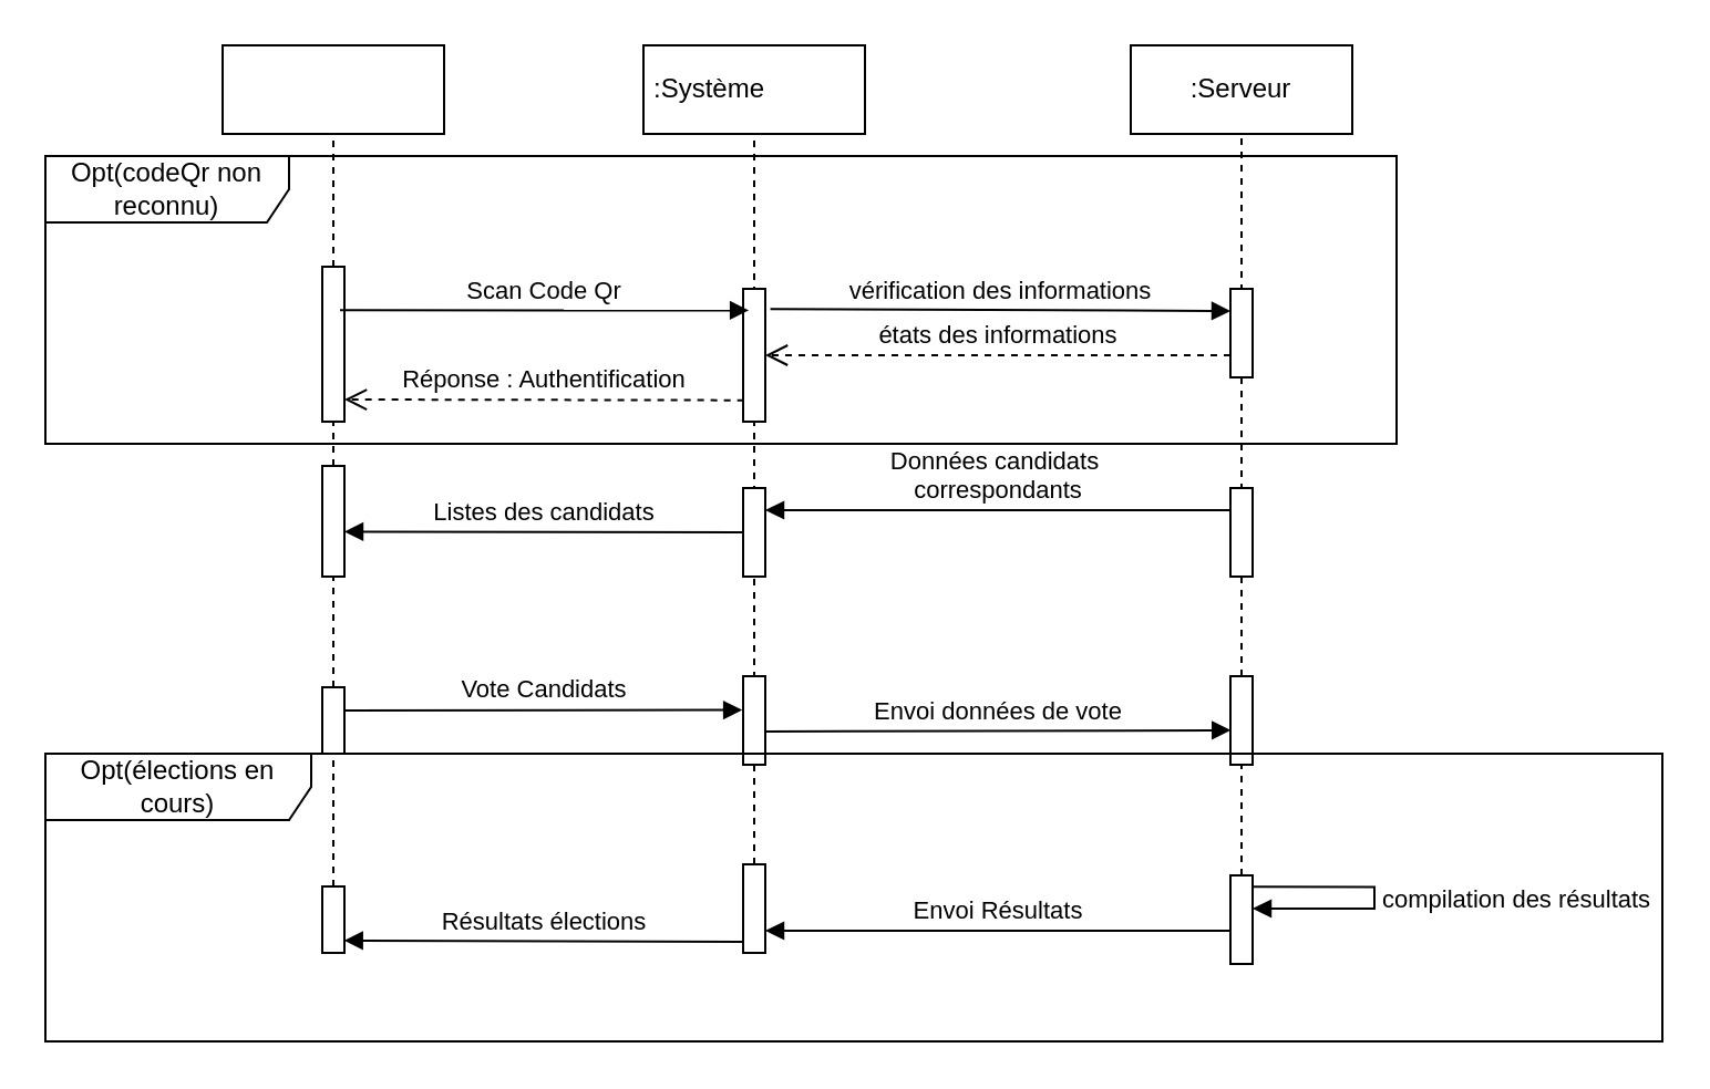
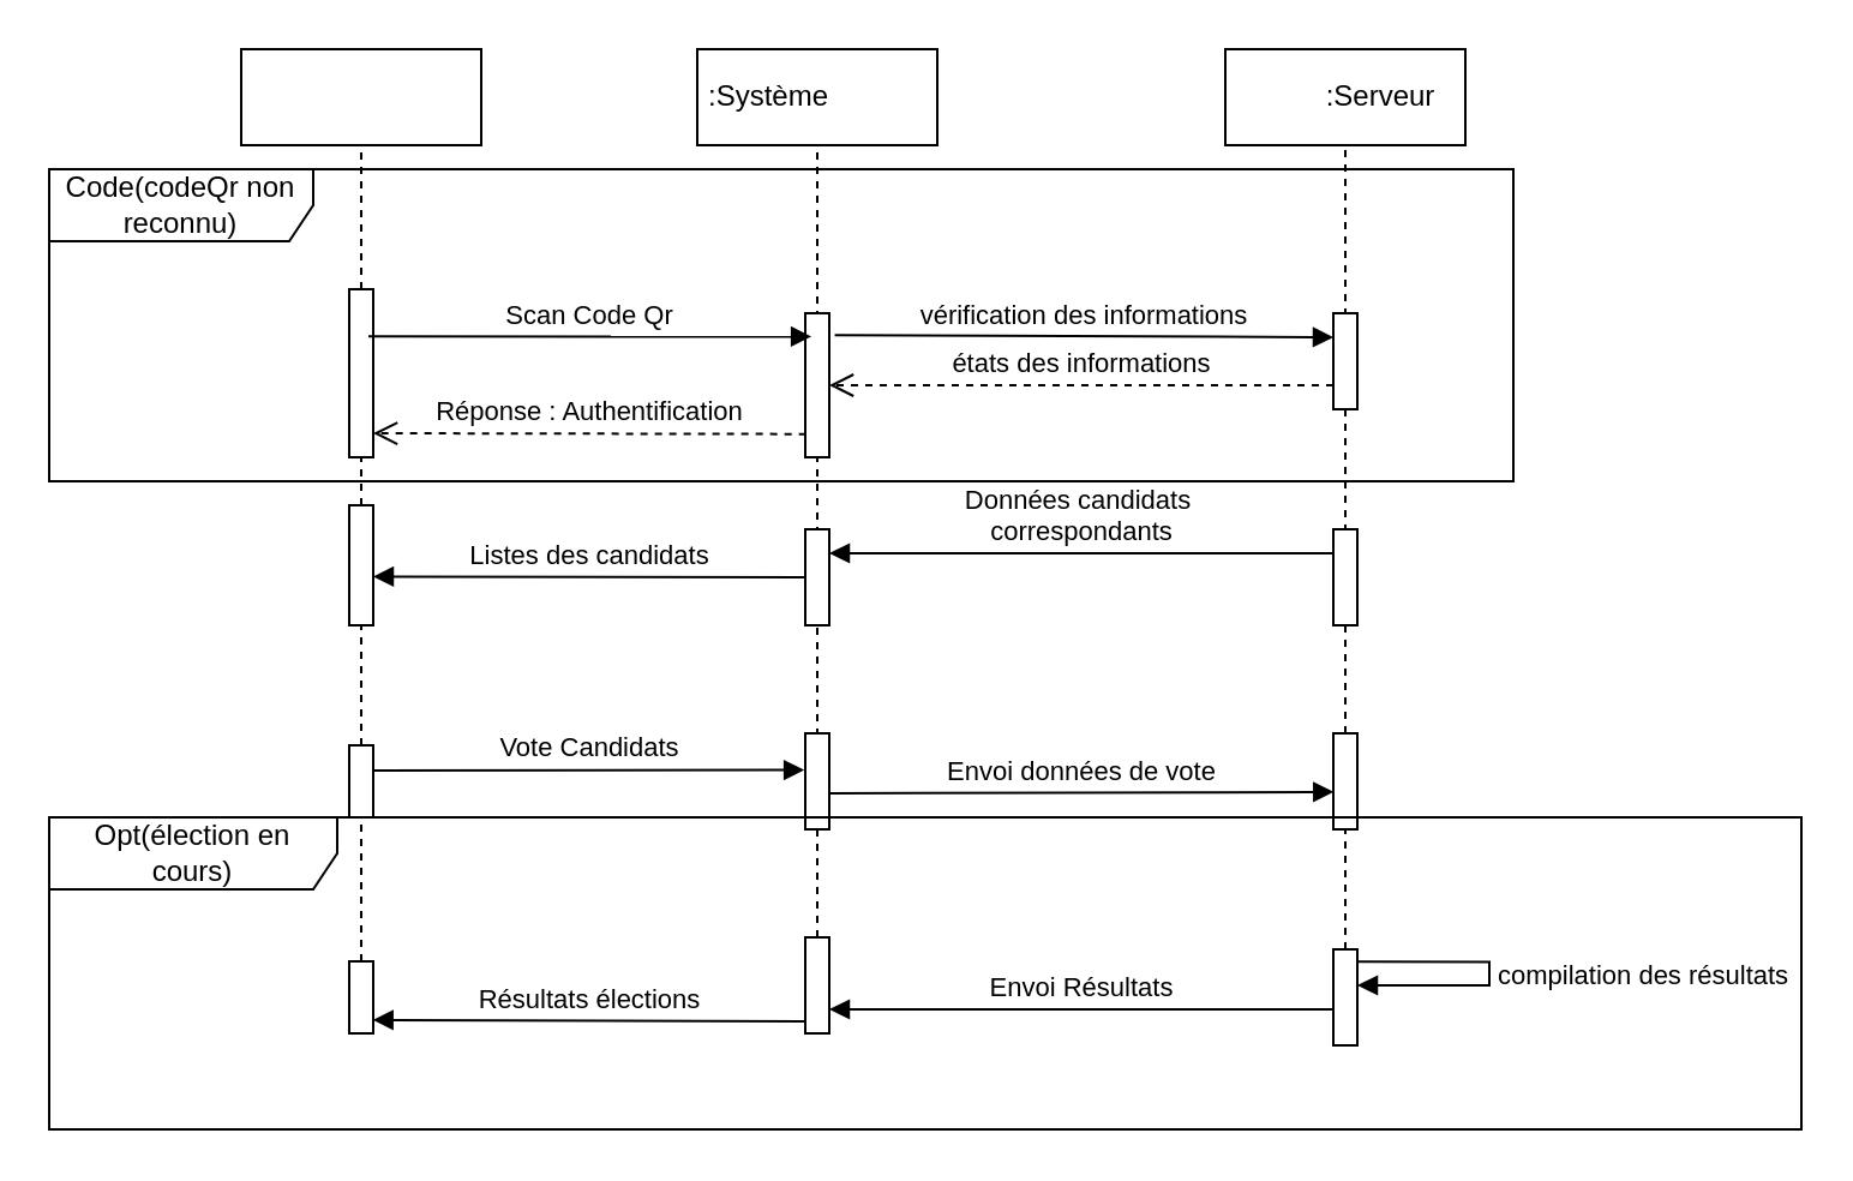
  <mxCell id="0" />
  <mxCell id="1" parent="0" />
- <mxCell id="2" value="Opt(codeQr non reconnu)" style="shape=umlFrame;whiteSpace=wrap;html=1;width=110;height=30;" parent="1" vertex="1"><mxGeometry x="20" y="70" width="610" height="130" as="geometry" /></mxCell>
+ <mxCell id="2" value="Code(codeQr non reconnu)" style="shape=umlFrame;whiteSpace=wrap;html=1;width=110;height=30;" parent="1" vertex="1"><mxGeometry x="20" y="70" width="610" height="130" as="geometry" /></mxCell>
  <mxCell id="3" value="" style="endArrow=none;dashed=1;html=1;entryX=0.5;entryY=1;entryDx=0;entryDy=0;" parent="1" source="5" target="4" edge="1"><mxGeometry width="50" height="50" relative="1" as="geometry"><mxPoint x="150" y="340" as="sourcePoint" /><mxPoint x="150" y="70" as="targetPoint" /></mxGeometry></mxCell>
  <mxCell id="4" value="" style="rounded=0;whiteSpace=wrap;html=1;" parent="1" vertex="1"><mxGeometry x="100" y="20" width="100" height="40" as="geometry" /></mxCell>
  <mxCell id="5" value="" style="rounded=0;whiteSpace=wrap;html=1;direction=south;" parent="1" vertex="1"><mxGeometry x="145" y="120" width="10" height="70" as="geometry" /></mxCell>
  <mxCell id="6" value="" style="endArrow=none;dashed=1;html=1;entryX=1;entryY=0.5;entryDx=0;entryDy=0;" parent="1" source="18" target="5" edge="1"><mxGeometry width="50" height="50" relative="1" as="geometry"><mxPoint x="150" y="340" as="sourcePoint" /><mxPoint x="150" y="60" as="targetPoint" /></mxGeometry></mxCell>
  <mxCell id="7" value="" style="endArrow=none;dashed=1;html=1;entryX=0.5;entryY=1;entryDx=0;entryDy=0;exitX=0;exitY=0.5;exitDx=0;exitDy=0;" parent="1" source="30" target="8" edge="1"><mxGeometry width="50" height="50" relative="1" as="geometry"><mxPoint x="340" y="340" as="sourcePoint" /><mxPoint x="340" y="70" as="targetPoint" /></mxGeometry></mxCell>
  <mxCell id="8" value="" style="rounded=0;whiteSpace=wrap;html=1;" parent="1" vertex="1"><mxGeometry x="290" y="20" width="100" height="40" as="geometry" /></mxCell>
  <mxCell id="9" value=":Système" style="text;html=1;strokeColor=none;fillColor=none;align=center;verticalAlign=middle;whiteSpace=wrap;rounded=0;" parent="1" vertex="1"><mxGeometry x="300" y="30" width="40" height="20" as="geometry" /></mxCell>
  <mxCell id="10" value="" style="rounded=0;whiteSpace=wrap;html=1;direction=south;" parent="1" vertex="1"><mxGeometry x="335" y="130" width="10" height="60" as="geometry" /></mxCell>
  <mxCell id="11" value="" style="endArrow=none;dashed=1;html=1;entryX=0.5;entryY=1;entryDx=0;entryDy=0;" parent="1" source="31" target="12" edge="1"><mxGeometry width="50" height="50" relative="1" as="geometry"><mxPoint x="560" y="340" as="sourcePoint" /><mxPoint x="560" y="70" as="targetPoint" /></mxGeometry></mxCell>
  <mxCell id="12" value="" style="rounded=0;whiteSpace=wrap;html=1;" parent="1" vertex="1"><mxGeometry x="510" y="20" width="100" height="40" as="geometry" /></mxCell>
- <mxCell id="13" value=":Serveur" style="text;html=1;strokeColor=none;fillColor=none;align=center;verticalAlign=middle;whiteSpace=wrap;rounded=0;" parent="1" vertex="1"><mxGeometry x="540" y="30" width="40" height="20" as="geometry" /></mxCell>
+ <mxCell id="13" value=":Serveur" style="text;html=1;strokeColor=none;fillColor=none;align=center;verticalAlign=middle;whiteSpace=wrap;rounded=0;" parent="1" vertex="1"><mxGeometry x="555" y="30" width="40" height="20" as="geometry" /></mxCell>
  <mxCell id="14" value="" style="rounded=0;whiteSpace=wrap;html=1;direction=south;" parent="1" vertex="1"><mxGeometry x="555" y="130" width="10" height="40" as="geometry" /></mxCell>
  <mxCell id="15" value="états des informations" style="html=1;verticalAlign=bottom;endArrow=open;dashed=1;endSize=8;exitX=0.75;exitY=1;exitDx=0;exitDy=0;entryX=0.5;entryY=0;entryDx=0;entryDy=0;" parent="1" source="14" target="10" edge="1"><mxGeometry relative="1" as="geometry"><mxPoint x="555" y="110" as="sourcePoint" /><mxPoint x="360" y="175" as="targetPoint" /></mxGeometry></mxCell>
  <mxCell id="16" value="Scan Code Qr" style="html=1;verticalAlign=bottom;endArrow=block;exitX=0.281;exitY=0.2;exitDx=0;exitDy=0;exitPerimeter=0;entryX=0.162;entryY=0.743;entryDx=0;entryDy=0;entryPerimeter=0;" parent="1" source="5" target="10" edge="1"><mxGeometry width="80" relative="1" as="geometry"><mxPoint x="155" y="80" as="sourcePoint" /><mxPoint x="320" y="145" as="targetPoint" /></mxGeometry></mxCell>
  <mxCell id="17" value="vérification des informations" style="html=1;verticalAlign=bottom;endArrow=block;entryX=0.25;entryY=1;entryDx=0;entryDy=0;exitX=0.152;exitY=-0.229;exitDx=0;exitDy=0;exitPerimeter=0;" parent="1" source="10" target="14" edge="1"><mxGeometry width="80" relative="1" as="geometry"><mxPoint x="350" y="145" as="sourcePoint" /><mxPoint x="525" y="89.76" as="targetPoint" /></mxGeometry></mxCell>
  <mxCell id="18" value="" style="rounded=0;whiteSpace=wrap;html=1;direction=south;" parent="1" vertex="1"><mxGeometry x="145" y="210" width="10" height="50" as="geometry" /></mxCell>
  <mxCell id="19" value="" style="endArrow=none;dashed=1;html=1;entryX=1;entryY=0.5;entryDx=0;entryDy=0;" parent="1" target="18" edge="1"><mxGeometry width="50" height="50" relative="1" as="geometry"><mxPoint x="150" y="400" as="sourcePoint" /><mxPoint x="150" y="170" as="targetPoint" /></mxGeometry></mxCell>
  <mxCell id="20" value="" style="rounded=0;whiteSpace=wrap;html=1;direction=south;" parent="1" vertex="1"><mxGeometry x="335" y="220" width="10" height="40" as="geometry" /></mxCell>
  <mxCell id="21" value="" style="rounded=0;whiteSpace=wrap;html=1;direction=south;" parent="1" vertex="1"><mxGeometry x="555" y="220" width="10" height="40" as="geometry" /></mxCell>
  <mxCell id="22" value="Données candidats&amp;nbsp;&lt;br&gt;correspondants" style="html=1;verticalAlign=bottom;endArrow=block;exitX=0.25;exitY=1;exitDx=0;exitDy=0;entryX=0.25;entryY=0;entryDx=0;entryDy=0;" parent="1" source="21" target="20" edge="1"><mxGeometry width="80" relative="1" as="geometry"><mxPoint x="345" y="230" as="sourcePoint" /><mxPoint x="370" y="250" as="targetPoint" /></mxGeometry></mxCell>
  <mxCell id="23" value="Listes des candidats" style="html=1;verticalAlign=bottom;endArrow=block;entryX=0.25;entryY=0;entryDx=0;entryDy=0;exitX=0.5;exitY=1;exitDx=0;exitDy=0;" parent="1" source="20" edge="1"><mxGeometry width="80" relative="1" as="geometry"><mxPoint x="330" y="240" as="sourcePoint" /><mxPoint x="155" y="239.71" as="targetPoint" /></mxGeometry></mxCell>
  <mxCell id="24" value="" style="rounded=0;whiteSpace=wrap;html=1;direction=south;" parent="1" vertex="1"><mxGeometry x="145" y="310" width="10" height="30" as="geometry" /></mxCell>
  <mxCell id="25" value="Vote Candidats" style="html=1;verticalAlign=bottom;endArrow=block;exitX=0.35;exitY=-0.014;exitDx=0;exitDy=0;entryX=0.382;entryY=1.043;entryDx=0;entryDy=0;exitPerimeter=0;entryPerimeter=0;" parent="1" source="24" target="26" edge="1"><mxGeometry width="80" relative="1" as="geometry"><mxPoint x="155" y="324.58" as="sourcePoint" /><mxPoint x="320" y="325" as="targetPoint" /></mxGeometry></mxCell>
  <mxCell id="26" value="" style="rounded=0;whiteSpace=wrap;html=1;direction=south;" parent="1" vertex="1"><mxGeometry x="335" y="305" width="10" height="40" as="geometry" /></mxCell>
  <mxCell id="27" value="Envoi données de vote" style="html=1;verticalAlign=bottom;endArrow=block;exitX=0.25;exitY=0;exitDx=0;exitDy=0;entryX=0.611;entryY=0.986;entryDx=0;entryDy=0;entryPerimeter=0;" parent="1" target="28" edge="1"><mxGeometry width="80" relative="1" as="geometry"><mxPoint x="345" y="330" as="sourcePoint" /><mxPoint x="525" y="332.5" as="targetPoint" /></mxGeometry></mxCell>
  <mxCell id="28" value="" style="rounded=0;whiteSpace=wrap;html=1;direction=south;" parent="1" vertex="1"><mxGeometry x="555" y="305" width="10" height="40" as="geometry" /></mxCell>
  <mxCell id="29" value="" style="rounded=0;whiteSpace=wrap;html=1;direction=south;" parent="1" vertex="1"><mxGeometry x="145" y="400" width="10" height="30" as="geometry" /></mxCell>
  <mxCell id="30" value="" style="rounded=0;whiteSpace=wrap;html=1;direction=south;" parent="1" vertex="1"><mxGeometry x="335" y="390" width="10" height="40" as="geometry" /></mxCell>
  <mxCell id="31" value="" style="html=1;points=[];perimeter=orthogonalPerimeter;" parent="1" vertex="1"><mxGeometry x="555" y="395" width="10" height="40" as="geometry" /></mxCell>
  <mxCell id="32" value="compilation des résultats" style="edgeStyle=orthogonalEdgeStyle;html=1;align=left;spacingLeft=2;endArrow=block;rounded=0;exitX=1.043;exitY=0.129;exitDx=0;exitDy=0;exitPerimeter=0;" parent="1" source="31" edge="1"><mxGeometry relative="1" as="geometry"><mxPoint x="565" y="380" as="sourcePoint" /><Array as="points"><mxPoint x="620" y="400" /><mxPoint x="620" y="410" /><mxPoint x="580" y="410" /></Array><mxPoint x="565" y="410" as="targetPoint" /></mxGeometry></mxCell>
  <mxCell id="33" value="Envoi Résultats" style="html=1;verticalAlign=bottom;endArrow=block;entryX=0.75;entryY=0;entryDx=0;entryDy=0;" parent="1" source="31" target="30" edge="1"><mxGeometry width="80" relative="1" as="geometry"><mxPoint x="430" y="440" as="sourcePoint" /><mxPoint x="350" y="420" as="targetPoint" /></mxGeometry></mxCell>
  <mxCell id="34" value="Résultats élections" style="html=1;verticalAlign=bottom;endArrow=block;entryX=0.814;entryY=0.016;entryDx=0;entryDy=0;entryPerimeter=0;" parent="1" target="29" edge="1"><mxGeometry width="80" relative="1" as="geometry"><mxPoint x="335" y="425" as="sourcePoint" /><mxPoint x="160" y="425" as="targetPoint" /></mxGeometry></mxCell>
- <mxCell id="35" value="Opt(élections en cours)" style="shape=umlFrame;whiteSpace=wrap;html=1;width=120;height=30;" parent="1" vertex="1"><mxGeometry x="20" y="340" width="730" height="130" as="geometry" /></mxCell>
+ <mxCell id="35" value="Opt(élection en cours)" style="shape=umlFrame;whiteSpace=wrap;html=1;width=120;height=30;" parent="1" vertex="1"><mxGeometry x="20" y="340" width="730" height="130" as="geometry" /></mxCell>
  <mxCell id="36" value="Réponse : Authentification" style="html=1;verticalAlign=bottom;endArrow=open;dashed=1;endSize=8;entryX=0.5;entryY=0;entryDx=0;entryDy=0;exitX=0.839;exitY=0.967;exitDx=0;exitDy=0;exitPerimeter=0;" edge="1" parent="1" source="10"><mxGeometry relative="1" as="geometry"><mxPoint x="325" y="180" as="sourcePoint" /><mxPoint x="155" y="180" as="targetPoint" /></mxGeometry></mxCell>
